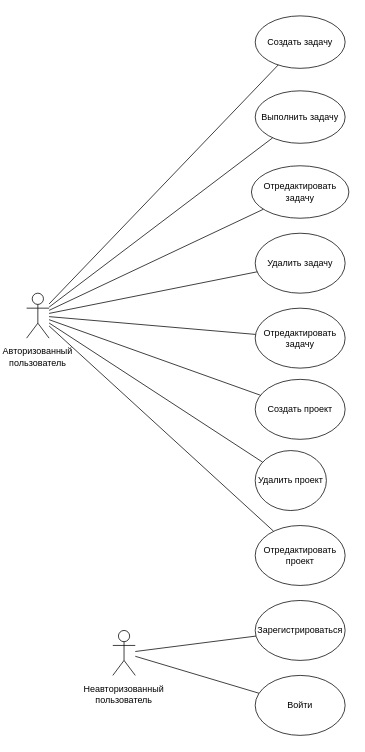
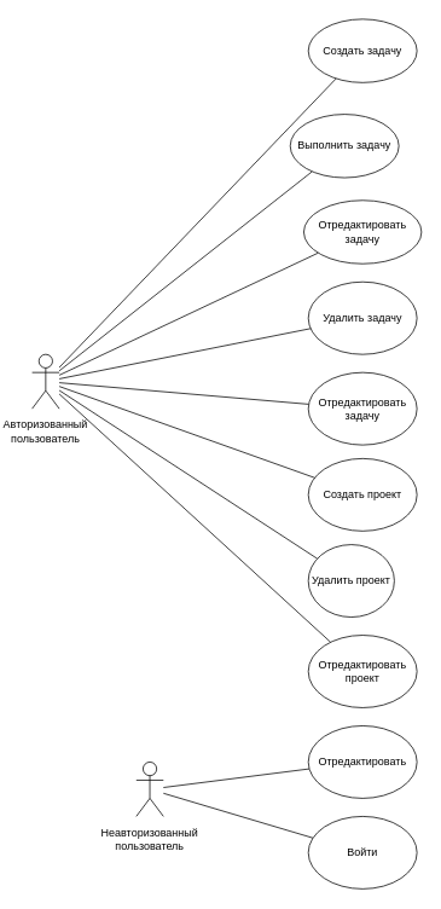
  <mxCell id="0" />
  <mxCell id="1" parent="0" />
  <mxCell id="2" value="" style="shape=umlActor;verticalLabelPosition=bottom;verticalAlign=top;html=1;outlineConnect=0;" parent="1" vertex="1"><mxGeometry x="35" y="390" width="30" height="60" as="geometry" /></mxCell>
  <mxCell id="3" style="rounded=0;orthogonalLoop=1;jettySize=auto;html=1;endArrow=none;endFill=0;" parent="1" source="4" target="2" edge="1"><mxGeometry relative="1" as="geometry" /></mxCell>
  <mxCell id="4" value="Создать задачу" style="ellipse;whiteSpace=wrap;html=1;" parent="1" vertex="1"><mxGeometry x="340" y="20" width="120" height="70" as="geometry" /></mxCell>
  <mxCell id="5" style="edgeStyle=none;rounded=0;orthogonalLoop=1;jettySize=auto;html=1;endArrow=none;endFill=0;" parent="1" source="6" target="2" edge="1"><mxGeometry relative="1" as="geometry" /></mxCell>
- <mxCell id="6" value="Выполнить задачу" style="ellipse;whiteSpace=wrap;html=1;" parent="1" vertex="1"><mxGeometry x="340" y="120" width="120" height="70" as="geometry" /></mxCell>
+ <mxCell id="6" value="Выполнить задачу" style="ellipse;whiteSpace=wrap;html=1;" parent="1" vertex="1"><mxGeometry x="320" y="125" width="120" height="70" as="geometry" /></mxCell>
  <mxCell id="7" style="edgeStyle=none;rounded=0;orthogonalLoop=1;jettySize=auto;html=1;endArrow=none;endFill=0;" parent="1" source="8" target="2" edge="1"><mxGeometry relative="1" as="geometry" /></mxCell>
  <mxCell id="8" value="Отредактировать задачу" style="ellipse;whiteSpace=wrap;html=1;" parent="1" vertex="1"><mxGeometry x="335" y="220" width="130" height="70" as="geometry" /></mxCell>
  <mxCell id="9" style="edgeStyle=none;rounded=0;orthogonalLoop=1;jettySize=auto;html=1;endArrow=none;endFill=0;" parent="1" source="10" target="2" edge="1"><mxGeometry relative="1" as="geometry" /></mxCell>
  <mxCell id="10" value="Удалить задачу" style="ellipse;whiteSpace=wrap;html=1;" parent="1" vertex="1"><mxGeometry x="340" y="310" width="120" height="80" as="geometry" /></mxCell>
  <mxCell id="11" style="edgeStyle=none;rounded=0;orthogonalLoop=1;jettySize=auto;html=1;endArrow=none;endFill=0;" parent="1" source="12" target="2" edge="1"><mxGeometry relative="1" as="geometry" /></mxCell>
  <mxCell id="12" value="Отредактировать задачу" style="ellipse;whiteSpace=wrap;html=1;" parent="1" vertex="1"><mxGeometry x="340" y="410" width="120" height="80" as="geometry" /></mxCell>
  <mxCell id="13" style="edgeStyle=none;rounded=0;orthogonalLoop=1;jettySize=auto;html=1;endArrow=none;endFill=0;" parent="1" source="14" target="2" edge="1"><mxGeometry relative="1" as="geometry" /></mxCell>
  <mxCell id="14" value="Создать проект" style="ellipse;whiteSpace=wrap;html=1;" parent="1" vertex="1"><mxGeometry x="340" y="505" width="120" height="80" as="geometry" /></mxCell>
  <mxCell id="15" style="edgeStyle=none;rounded=0;orthogonalLoop=1;jettySize=auto;html=1;endArrow=none;endFill=0;" parent="1" source="16" target="2" edge="1"><mxGeometry relative="1" as="geometry" /></mxCell>
  <mxCell id="16" value="Удалить проект" style="ellipse;whiteSpace=wrap;html=1;" parent="1" vertex="1"><mxGeometry x="340" y="600" width="95" height="80" as="geometry" /></mxCell>
  <mxCell id="17" style="rounded=0;orthogonalLoop=1;jettySize=auto;html=1;endArrow=none;endFill=0;" edge="1" parent="1" source="18" target="24"><mxGeometry relative="1" as="geometry" /></mxCell>
- <mxCell id="18" value="Зарегистрироваться" style="ellipse;whiteSpace=wrap;html=1;" parent="1" vertex="1"><mxGeometry x="340" y="800" width="120" height="80" as="geometry" /></mxCell>
+ <mxCell id="18" value="Отредактировать" style="ellipse;whiteSpace=wrap;html=1;" parent="1" vertex="1"><mxGeometry x="340" y="800" width="120" height="80" as="geometry" /></mxCell>
  <mxCell id="19" style="edgeStyle=none;rounded=0;orthogonalLoop=1;jettySize=auto;html=1;endArrow=none;endFill=0;" parent="1" source="20" target="2" edge="1"><mxGeometry relative="1" as="geometry" /></mxCell>
  <mxCell id="20" value="Отредактировать проект" style="ellipse;whiteSpace=wrap;html=1;" parent="1" vertex="1"><mxGeometry x="340" y="700" width="120" height="80" as="geometry" /></mxCell>
  <mxCell id="21" style="edgeStyle=none;rounded=0;orthogonalLoop=1;jettySize=auto;html=1;endArrow=none;endFill=0;" edge="1" parent="1" source="22" target="24"><mxGeometry relative="1" as="geometry" /></mxCell>
  <mxCell id="22" value="Войти" style="ellipse;whiteSpace=wrap;html=1;" parent="1" vertex="1"><mxGeometry x="340" y="900" width="120" height="80" as="geometry" /></mxCell>
  <mxCell id="23" value="Авторизованный пользователь" style="text;html=1;strokeColor=none;fillColor=none;align=center;verticalAlign=middle;whiteSpace=wrap;rounded=0;" vertex="1" parent="1"><mxGeometry x="20" y="460" width="60" height="30" as="geometry" /></mxCell>
  <mxCell id="24" value="" style="shape=umlActor;verticalLabelPosition=bottom;verticalAlign=top;html=1;outlineConnect=0;" vertex="1" parent="1"><mxGeometry x="150" y="840" width="30" height="60" as="geometry" /></mxCell>
  <mxCell id="25" value="Неавторизованный пользователь" style="text;html=1;strokeColor=none;fillColor=none;align=center;verticalAlign=middle;whiteSpace=wrap;rounded=0;" vertex="1" parent="1"><mxGeometry x="135" y="910" width="60" height="30" as="geometry" /></mxCell>
